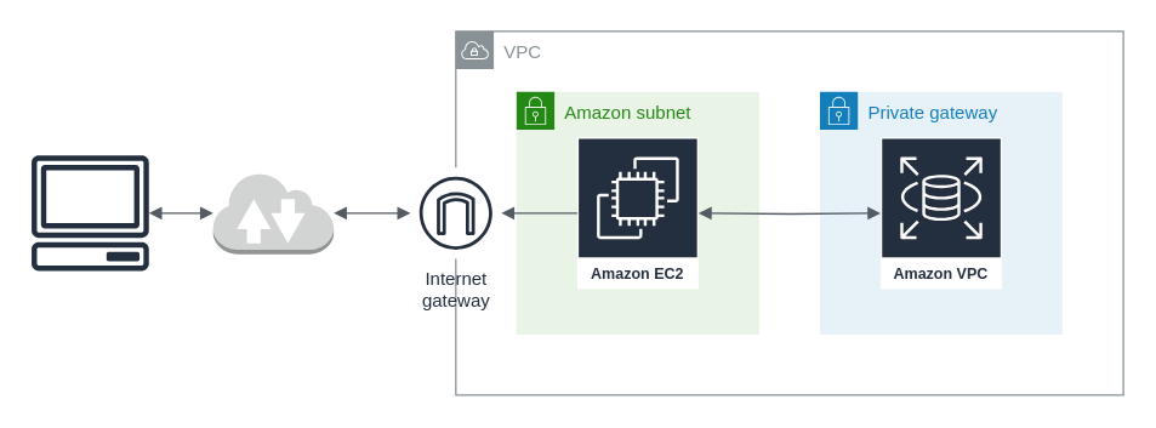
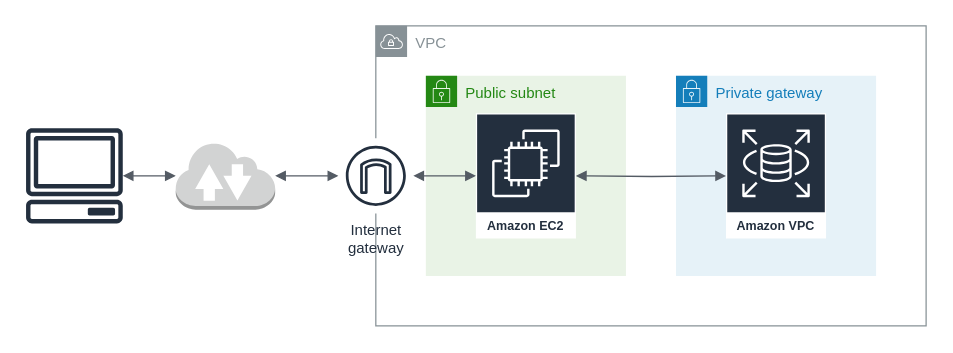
  <mxCell id="0" />
  <mxCell id="1" parent="0" />
  <mxCell id="2" value="Private gateway" style="points=[[0,0],[0.25,0],[0.5,0],[0.75,0],[1,0],[1,0.25],[1,0.5],[1,0.75],[1,1],[0.75,1],[0.5,1],[0.25,1],[0,1],[0,0.75],[0,0.5],[0,0.25]];outlineConnect=0;gradientColor=none;html=1;whiteSpace=wrap;fontSize=12;fontStyle=0;shape=mxgraph.aws4.group;grIcon=mxgraph.aws4.group_security_group;grStroke=0;strokeColor=#147EBA;fillColor=#E6F2F8;verticalAlign=top;align=left;spacingLeft=30;fontColor=#147EBA;dashed=0;" vertex="1" parent="1"><mxGeometry x="540" y="60" width="160" height="160" as="geometry" /></mxCell>
  <mxCell id="3" value="VPC" style="outlineConnect=0;gradientColor=none;html=1;whiteSpace=wrap;fontSize=12;fontStyle=0;shape=mxgraph.aws4.group;grIcon=mxgraph.aws4.group_vpc;strokeColor=#879196;fillColor=none;verticalAlign=top;align=left;spacingLeft=30;fontColor=#879196;dashed=0;" vertex="1" parent="1"><mxGeometry x="300" y="20" width="440" height="240" as="geometry" /></mxCell>
- <mxCell id="4" value="Amazon subnet" style="points=[[0,0],[0.25,0],[0.5,0],[0.75,0],[1,0],[1,0.25],[1,0.5],[1,0.75],[1,1],[0.75,1],[0.5,1],[0.25,1],[0,1],[0,0.75],[0,0.5],[0,0.25]];outlineConnect=0;gradientColor=none;html=1;whiteSpace=wrap;fontSize=12;fontStyle=0;shape=mxgraph.aws4.group;grIcon=mxgraph.aws4.group_security_group;grStroke=0;strokeColor=#248814;fillColor=#E9F3E6;verticalAlign=top;align=left;spacingLeft=30;fontColor=#248814;dashed=0;" vertex="1" parent="1"><mxGeometry x="340" y="60" width="160" height="160" as="geometry" /></mxCell>
+ <mxCell id="4" value="Public subnet" style="points=[[0,0],[0.25,0],[0.5,0],[0.75,0],[1,0],[1,0.25],[1,0.5],[1,0.75],[1,1],[0.75,1],[0.5,1],[0.25,1],[0,1],[0,0.75],[0,0.5],[0,0.25]];outlineConnect=0;gradientColor=none;html=1;whiteSpace=wrap;fontSize=12;fontStyle=0;shape=mxgraph.aws4.group;grIcon=mxgraph.aws4.group_security_group;grStroke=0;strokeColor=#248814;fillColor=#E9F3E6;verticalAlign=top;align=left;spacingLeft=30;fontColor=#248814;dashed=0;" vertex="1" parent="1"><mxGeometry x="340" y="60" width="160" height="160" as="geometry" /></mxCell>
  <mxCell id="5" value="Amazon EC2" style="outlineConnect=0;fontColor=#232F3E;gradientColor=none;strokeColor=#ffffff;fillColor=#232F3E;dashed=0;verticalLabelPosition=middle;verticalAlign=bottom;align=center;html=1;whiteSpace=wrap;fontSize=10;fontStyle=1;spacing=3;shape=mxgraph.aws4.productIcon;prIcon=mxgraph.aws4.ec2;" vertex="1" parent="1"><mxGeometry x="380" y="90" width="80" height="100" as="geometry" /></mxCell>
  <mxCell id="6" value="Amazon VPC" style="outlineConnect=0;fontColor=#232F3E;gradientColor=none;strokeColor=#ffffff;fillColor=#232F3E;dashed=0;verticalLabelPosition=middle;verticalAlign=bottom;align=center;html=1;whiteSpace=wrap;fontSize=10;fontStyle=1;spacing=3;shape=mxgraph.aws4.productIcon;prIcon=mxgraph.aws4.rds;" vertex="1" parent="1"><mxGeometry x="580" y="90" width="80" height="100" as="geometry" /></mxCell>
  <mxCell id="7" value="" style="outlineConnect=0;dashed=0;verticalLabelPosition=bottom;verticalAlign=top;align=center;html=1;shape=mxgraph.aws3.internet_2;fillColor=#D2D3D3;gradientColor=none;" vertex="1" parent="1"><mxGeometry x="140" y="113" width="79.5" height="54" as="geometry" /></mxCell>
  <mxCell id="8" value="" style="outlineConnect=0;fontColor=#232F3E;gradientColor=none;fillColor=#232F3E;strokeColor=none;dashed=0;verticalLabelPosition=bottom;verticalAlign=top;align=center;html=1;fontSize=12;fontStyle=0;aspect=fixed;pointerEvents=1;shape=mxgraph.aws4.client;" vertex="1" parent="1"><mxGeometry x="20" y="102" width="78" height="76" as="geometry" /></mxCell>
  <mxCell id="9" value="Internet&#10;gateway" style="outlineConnect=0;fontColor=#232F3E;gradientColor=none;strokeColor=#232F3E;fillColor=#ffffff;dashed=0;verticalLabelPosition=bottom;verticalAlign=top;align=center;html=1;fontSize=12;fontStyle=0;aspect=fixed;shape=mxgraph.aws4.resourceIcon;resIcon=mxgraph.aws4.internet_gateway;" vertex="1" parent="1"><mxGeometry x="270" y="110" width="60" height="60" as="geometry" /></mxCell>
  <mxCell id="10" value="" style="edgeStyle=orthogonalEdgeStyle;html=1;endArrow=block;elbow=vertical;startArrow=block;startFill=1;endFill=1;strokeColor=#545B64;rounded=0;" edge="1" parent="1" source="8" target="7"><mxGeometry width="100" relative="1" as="geometry"><mxPoint x="90" y="-10" as="sourcePoint" /><mxPoint x="150" y="140" as="targetPoint" /></mxGeometry></mxCell>
  <mxCell id="11" value="" style="edgeStyle=orthogonalEdgeStyle;html=1;endArrow=block;elbow=vertical;startArrow=block;startFill=1;endFill=1;strokeColor=#545B64;rounded=0;" edge="1" parent="1" source="7"><mxGeometry width="100" relative="1" as="geometry"><mxPoint x="310" y="130" as="sourcePoint" /><mxPoint x="270" y="140" as="targetPoint" /></mxGeometry></mxCell>
- <mxCell id="12" value="" style="edgeStyle=orthogonalEdgeStyle;html=1;endArrow=none;elbow=vertical;startArrow=block;startFill=1;endFill=1;strokeColor=#545B64;rounded=0;" edge="1" parent="1" source="9" target="5"><mxGeometry width="100" relative="1" as="geometry"><mxPoint x="310" y="130" as="sourcePoint" /><mxPoint x="410" y="130" as="targetPoint" /></mxGeometry></mxCell>
+ <mxCell id="12" value="" style="edgeStyle=orthogonalEdgeStyle;html=1;endArrow=block;elbow=vertical;startArrow=block;startFill=1;endFill=1;strokeColor=#545B64;rounded=0;" edge="1" parent="1" source="9" target="5"><mxGeometry width="100" relative="1" as="geometry"><mxPoint x="310" y="130" as="sourcePoint" /><mxPoint x="410" y="130" as="targetPoint" /></mxGeometry></mxCell>
  <mxCell id="13" value="" style="edgeStyle=orthogonalEdgeStyle;html=1;endArrow=block;elbow=vertical;startArrow=block;startFill=1;endFill=1;strokeColor=#545B64;rounded=0;" edge="1" parent="1" target="6"><mxGeometry width="100" relative="1" as="geometry"><mxPoint x="460" y="140" as="sourcePoint" /><mxPoint x="410" y="130" as="targetPoint" /></mxGeometry></mxCell>
